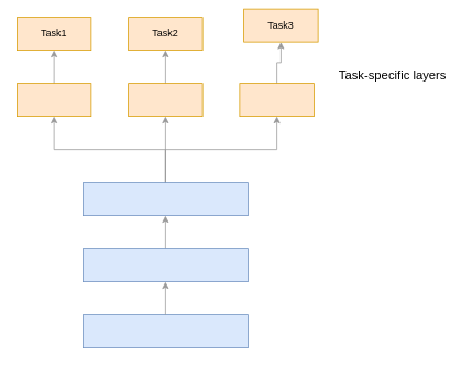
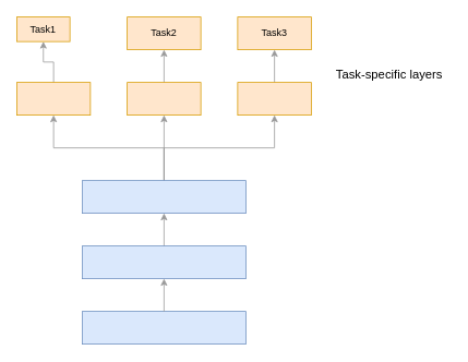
  <mxCell id="0" />
  <mxCell id="1" parent="0" />
  <mxCell id="2" value="" style="rounded=0;whiteSpace=wrap;html=1;fillColor=#dae8fc;strokeColor=#6c8ebf;" vertex="1" parent="1"><mxGeometry x="100" y="380" width="200" height="40" as="geometry" /></mxCell>
  <mxCell id="3" style="edgeStyle=orthogonalEdgeStyle;rounded=0;orthogonalLoop=1;jettySize=auto;html=1;exitX=0.5;exitY=0;exitDx=0;exitDy=0;entryX=0.5;entryY=1;entryDx=0;entryDy=0;fillColor=#f5f5f5;strokeColor=#999999;gradientColor=#b3b3b3;" edge="1" parent="1" source="4" target="8"><mxGeometry relative="1" as="geometry" /></mxCell>
  <mxCell id="4" value="" style="rounded=0;whiteSpace=wrap;html=1;fillColor=#dae8fc;strokeColor=#6c8ebf;" vertex="1" parent="1"><mxGeometry x="100" y="300" width="200" height="40" as="geometry" /></mxCell>
  <mxCell id="5" style="edgeStyle=orthogonalEdgeStyle;rounded=0;orthogonalLoop=1;jettySize=auto;html=1;exitX=0.5;exitY=0;exitDx=0;exitDy=0;entryX=0.5;entryY=1;entryDx=0;entryDy=0;strokeColor=#999999;" edge="1" parent="1" source="8" target="11"><mxGeometry relative="1" as="geometry" /></mxCell>
  <mxCell id="6" style="edgeStyle=orthogonalEdgeStyle;rounded=0;orthogonalLoop=1;jettySize=auto;html=1;exitX=0.5;exitY=0;exitDx=0;exitDy=0;entryX=0.5;entryY=1;entryDx=0;entryDy=0;strokeColor=#999999;" edge="1" parent="1" source="8" target="13"><mxGeometry relative="1" as="geometry" /></mxCell>
  <mxCell id="7" style="edgeStyle=orthogonalEdgeStyle;rounded=0;orthogonalLoop=1;jettySize=auto;html=1;exitX=0.5;exitY=0;exitDx=0;exitDy=0;entryX=0.5;entryY=1;entryDx=0;entryDy=0;strokeColor=#999999;" edge="1" parent="1" source="8" target="15"><mxGeometry relative="1" as="geometry" /></mxCell>
  <mxCell id="8" value="" style="rounded=0;whiteSpace=wrap;html=1;fillColor=#dae8fc;strokeColor=#6c8ebf;" vertex="1" parent="1"><mxGeometry x="100" y="220" width="200" height="40" as="geometry" /></mxCell>
  <mxCell id="9" value="" style="endArrow=classic;html=1;exitX=0.5;exitY=0;exitDx=0;exitDy=0;entryX=0.5;entryY=1;entryDx=0;entryDy=0;strokeColor=#999999;" edge="1" parent="1" source="2" target="4"><mxGeometry width="50" height="50" relative="1" as="geometry"><mxPoint x="210" y="320" as="sourcePoint" /><mxPoint x="260" y="270" as="targetPoint" /></mxGeometry></mxCell>
  <mxCell id="10" style="edgeStyle=orthogonalEdgeStyle;rounded=0;orthogonalLoop=1;jettySize=auto;html=1;exitX=0.5;exitY=0;exitDx=0;exitDy=0;entryX=0.5;entryY=1;entryDx=0;entryDy=0;strokeColor=#999999;" edge="1" parent="1" source="11" target="16"><mxGeometry relative="1" as="geometry" /></mxCell>
  <mxCell id="11" value="" style="rounded=0;whiteSpace=wrap;html=1;fillColor=#ffe6cc;strokeColor=#d79b00;" vertex="1" parent="1"><mxGeometry x="20" y="100" width="90" height="40" as="geometry" /></mxCell>
  <mxCell id="12" style="edgeStyle=orthogonalEdgeStyle;rounded=0;orthogonalLoop=1;jettySize=auto;html=1;exitX=0.5;exitY=0;exitDx=0;exitDy=0;strokeColor=#999999;" edge="1" parent="1" source="13" target="17"><mxGeometry relative="1" as="geometry" /></mxCell>
  <mxCell id="13" value="" style="rounded=0;whiteSpace=wrap;html=1;fillColor=#ffe6cc;strokeColor=#d79b00;" vertex="1" parent="1"><mxGeometry x="155" y="100" width="90" height="40" as="geometry" /></mxCell>
  <mxCell id="14" style="edgeStyle=orthogonalEdgeStyle;rounded=0;orthogonalLoop=1;jettySize=auto;html=1;exitX=0.5;exitY=0;exitDx=0;exitDy=0;entryX=0.5;entryY=1;entryDx=0;entryDy=0;strokeColor=#999999;" edge="1" parent="1" source="15" target="18"><mxGeometry relative="1" as="geometry" /></mxCell>
  <mxCell id="15" value="" style="rounded=0;whiteSpace=wrap;html=1;fillColor=#ffe6cc;strokeColor=#d79b00;" vertex="1" parent="1"><mxGeometry x="290" y="100" width="90" height="40" as="geometry" /></mxCell>
- <mxCell id="16" value="Task1" style="rounded=0;whiteSpace=wrap;html=1;fillColor=#ffe6cc;strokeColor=#d79b00;" vertex="1" parent="1"><mxGeometry x="20" y="20" width="90" height="40" as="geometry" /></mxCell>
+ <mxCell id="16" value="Task1" style="rounded=0;whiteSpace=wrap;html=1;fillColor=#ffe6cc;strokeColor=#d79b00;" vertex="1" parent="1"><mxGeometry x="20" y="20" width="65" height="30" as="geometry" /></mxCell>
  <mxCell id="17" value="Task2" style="rounded=0;whiteSpace=wrap;html=1;fillColor=#ffe6cc;strokeColor=#d79b00;" vertex="1" parent="1"><mxGeometry x="155" y="20" width="90" height="40" as="geometry" /></mxCell>
- <mxCell id="18" value="Task3" style="rounded=0;whiteSpace=wrap;html=1;fillColor=#ffe6cc;strokeColor=#d79b00;" vertex="1" parent="1"><mxGeometry x="295" y="10" width="90" height="40" as="geometry" /></mxCell>
+ <mxCell id="18" value="Task3" style="rounded=0;whiteSpace=wrap;html=1;fillColor=#ffe6cc;strokeColor=#d79b00;" vertex="1" parent="1"><mxGeometry x="290" y="20" width="90" height="40" as="geometry" /></mxCell>
  <mxCell id="19" value="Task-specific layers" style="text;html=1;align=center;verticalAlign=middle;resizable=0;points=[];autosize=1;strokeColor=none;fillColor=none;fontSize=15;" vertex="1" parent="1"><mxGeometry x="400" y="80" width="150" height="20" as="geometry" /></mxCell>
